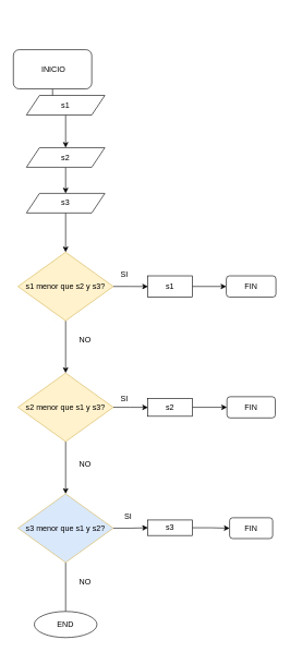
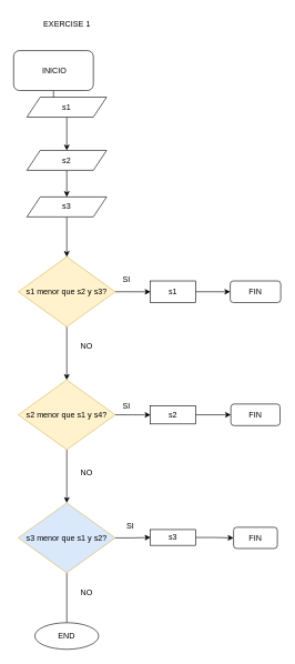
  <mxCell id="0" />
  <mxCell id="1" parent="0" />
  <mxCell id="2" value="" style="edgeStyle=orthogonalEdgeStyle;rounded=0;orthogonalLoop=1;jettySize=auto;html=1;" edge="1" parent="1" source="3" target="5"><mxGeometry relative="1" as="geometry" /></mxCell>
  <mxCell id="3" value="&amp;nbsp;INICIO" style="rounded=1;whiteSpace=wrap;html=1;" vertex="1" parent="1"><mxGeometry x="20" y="75" width="120" height="60" as="geometry" /></mxCell>
  <mxCell id="4" value="" style="edgeStyle=orthogonalEdgeStyle;rounded=0;orthogonalLoop=1;jettySize=auto;html=1;" edge="1" parent="1" source="5" target="7"><mxGeometry relative="1" as="geometry" /></mxCell>
  <mxCell id="5" value="s1" style="shape=parallelogram;perimeter=parallelogramPerimeter;whiteSpace=wrap;html=1;fixedSize=1;" vertex="1" parent="1"><mxGeometry x="40" y="145" width="120" height="30" as="geometry" /></mxCell>
  <mxCell id="6" value="" style="edgeStyle=orthogonalEdgeStyle;rounded=0;orthogonalLoop=1;jettySize=auto;html=1;" edge="1" parent="1" source="7" target="9"><mxGeometry relative="1" as="geometry" /></mxCell>
  <mxCell id="7" value="s2" style="shape=parallelogram;perimeter=parallelogramPerimeter;whiteSpace=wrap;html=1;fixedSize=1;" vertex="1" parent="1"><mxGeometry x="40" y="225" width="120" height="30" as="geometry" /></mxCell>
  <mxCell id="8" value="" style="edgeStyle=orthogonalEdgeStyle;rounded=0;orthogonalLoop=1;jettySize=auto;html=1;" edge="1" parent="1" source="9" target="12"><mxGeometry relative="1" as="geometry" /></mxCell>
  <mxCell id="9" value="s3" style="shape=parallelogram;perimeter=parallelogramPerimeter;whiteSpace=wrap;html=1;fixedSize=1;" vertex="1" parent="1"><mxGeometry x="40" y="295" width="120" height="30" as="geometry" /></mxCell>
  <mxCell id="10" value="" style="edgeStyle=orthogonalEdgeStyle;rounded=0;orthogonalLoop=1;jettySize=auto;html=1;" edge="1" parent="1" source="12" target="14"><mxGeometry relative="1" as="geometry" /></mxCell>
  <mxCell id="11" value="" style="edgeStyle=orthogonalEdgeStyle;rounded=0;orthogonalLoop=1;jettySize=auto;html=1;" edge="1" parent="1" source="12" target="17"><mxGeometry relative="1" as="geometry" /></mxCell>
  <mxCell id="12" value="s1 menor que s2 y s3?" style="rhombus;whiteSpace=wrap;html=1;fillColor=#fff2cc;strokeColor=#d6b656;" vertex="1" parent="1"><mxGeometry x="27" y="385" width="146" height="105" as="geometry" /></mxCell>
  <mxCell id="13" value="" style="edgeStyle=orthogonalEdgeStyle;rounded=0;orthogonalLoop=1;jettySize=auto;html=1;" edge="1" parent="1" source="14" target="26"><mxGeometry relative="1" as="geometry" /></mxCell>
  <mxCell id="14" value="s1" style="whiteSpace=wrap;html=1;" vertex="1" parent="1"><mxGeometry x="226" y="421.25" width="68" height="32.5" as="geometry" /></mxCell>
  <mxCell id="15" value="" style="edgeStyle=orthogonalEdgeStyle;rounded=0;orthogonalLoop=1;jettySize=auto;html=1;" edge="1" parent="1" source="17" target="19"><mxGeometry relative="1" as="geometry" /></mxCell>
  <mxCell id="16" value="" style="edgeStyle=orthogonalEdgeStyle;rounded=0;orthogonalLoop=1;jettySize=auto;html=1;" edge="1" parent="1" source="17" target="22"><mxGeometry relative="1" as="geometry" /></mxCell>
- <mxCell id="17" value="s2 menor que s1 y s3?" style="rhombus;whiteSpace=wrap;html=1;fillColor=#fff2cc;strokeColor=#d6b656;" vertex="1" parent="1"><mxGeometry x="27" y="570" width="146" height="105" as="geometry" /></mxCell>
+ <mxCell id="17" value="s2 menor que s1 y s4?" style="rhombus;whiteSpace=wrap;html=1;fillColor=#fff2cc;strokeColor=#d6b656;" vertex="1" parent="1"><mxGeometry x="27" y="570" width="146" height="105" as="geometry" /></mxCell>
  <mxCell id="18" value="" style="edgeStyle=orthogonalEdgeStyle;rounded=0;orthogonalLoop=1;jettySize=auto;html=1;" edge="1" parent="1" source="19" target="27"><mxGeometry relative="1" as="geometry" /></mxCell>
  <mxCell id="19" value="s2" style="whiteSpace=wrap;html=1;" vertex="1" parent="1"><mxGeometry x="226" y="608.75" width="68" height="27.5" as="geometry" /></mxCell>
  <mxCell id="20" value="" style="edgeStyle=orthogonalEdgeStyle;rounded=0;orthogonalLoop=1;jettySize=auto;html=1;" edge="1" parent="1" source="22" target="24"><mxGeometry relative="1" as="geometry" /></mxCell>
  <mxCell id="21" value="" style="edgeStyle=orthogonalEdgeStyle;rounded=0;orthogonalLoop=1;jettySize=auto;html=1;endArrow=none;" edge="1" parent="1" source="22" target="25"><mxGeometry relative="1" as="geometry" /></mxCell>
  <mxCell id="22" value="s3 menor que s1 y s2?" style="rhombus;whiteSpace=wrap;html=1;fillColor=#dae8fc;strokeColor=#d6b656;" vertex="1" parent="1"><mxGeometry x="27" y="755" width="146" height="105" as="geometry" /></mxCell>
  <mxCell id="23" value="" style="edgeStyle=orthogonalEdgeStyle;rounded=0;orthogonalLoop=1;jettySize=auto;html=1;" edge="1" parent="1" source="24" target="28"><mxGeometry relative="1" as="geometry" /></mxCell>
  <mxCell id="24" value="s3" style="whiteSpace=wrap;html=1;" vertex="1" parent="1"><mxGeometry x="226" y="795" width="68" height="23.75" as="geometry" /></mxCell>
  <mxCell id="25" value="END" style="ellipse;whiteSpace=wrap;html=1;" vertex="1" parent="1"><mxGeometry x="52" y="935" width="96" height="40" as="geometry" /></mxCell>
  <mxCell id="26" value="FIN" style="rounded=1;whiteSpace=wrap;html=1;" vertex="1" parent="1"><mxGeometry x="346" y="421.25" width="76" height="32.5" as="geometry" /></mxCell>
  <mxCell id="27" value="FIN" style="rounded=1;whiteSpace=wrap;html=1;" vertex="1" parent="1"><mxGeometry x="347" y="606.25" width="74" height="32.5" as="geometry" /></mxCell>
  <mxCell id="28" value="FIN" style="rounded=1;whiteSpace=wrap;html=1;" vertex="1" parent="1"><mxGeometry x="351" y="791.56" width="66" height="31.88" as="geometry" /></mxCell>
  <mxCell id="29" value="SI" style="text;strokeColor=none;align=center;fillColor=none;html=1;verticalAlign=middle;whiteSpace=wrap;rounded=0;" vertex="1" parent="1"><mxGeometry x="160" y="595" width="60" height="30" as="geometry" /></mxCell>
  <mxCell id="30" value="SI" style="text;strokeColor=none;align=center;fillColor=none;html=1;verticalAlign=middle;whiteSpace=wrap;rounded=0;" vertex="1" parent="1"><mxGeometry x="160" y="405" width="60" height="30" as="geometry" /></mxCell>
  <mxCell id="31" value="SI" style="text;strokeColor=none;align=center;fillColor=none;html=1;verticalAlign=middle;whiteSpace=wrap;rounded=0;" vertex="1" parent="1"><mxGeometry x="166" y="775" width="60" height="30" as="geometry" /></mxCell>
  <mxCell id="32" value="NO" style="text;strokeColor=none;align=center;fillColor=none;html=1;verticalAlign=middle;whiteSpace=wrap;rounded=0;" vertex="1" parent="1"><mxGeometry x="100" y="875" width="60" height="30" as="geometry" /></mxCell>
  <mxCell id="33" value="NO" style="text;strokeColor=none;align=center;fillColor=none;html=1;verticalAlign=middle;whiteSpace=wrap;rounded=0;" vertex="1" parent="1"><mxGeometry x="100" y="695" width="60" height="30" as="geometry" /></mxCell>
  <mxCell id="34" value="NO" style="text;strokeColor=none;align=center;fillColor=none;html=1;verticalAlign=middle;whiteSpace=wrap;rounded=0;" vertex="1" parent="1"><mxGeometry x="100" y="505" width="60" height="30" as="geometry" /></mxCell>
+ <mxCell id="35" value="EXERCISE 1" style="text;html=1;align=center;verticalAlign=middle;resizable=0;points=[];autosize=1;strokeColor=none;fillColor=none;" vertex="1" parent="1"><mxGeometry x="55" y="20" width="90" height="30" as="geometry" /></mxCell>
